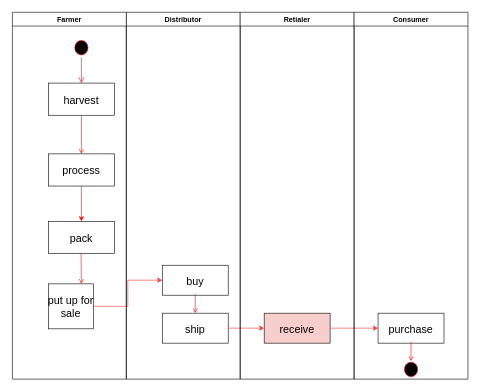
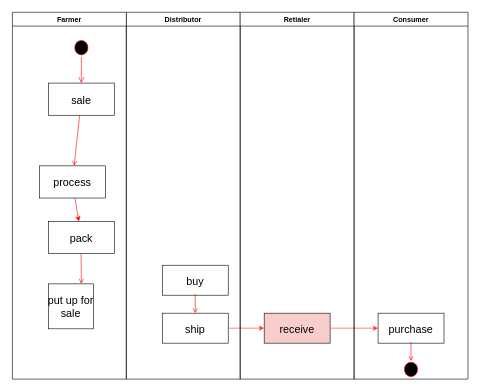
  <mxCell id="0" />
  <mxCell id="1" parent="0" />
  <mxCell id="2" value="Distributor" style="swimlane;whiteSpace=wrap" vertex="1" parent="1"><mxGeometry x="210" y="20" width="190" height="612" as="geometry"><mxRectangle x="130" y="128" width="70" height="23" as="alternateBounds" /></mxGeometry></mxCell>
  <mxCell id="3" value="buy" style="fontSize=18;" vertex="1" parent="2"><mxGeometry x="60" y="422" width="110" height="50" as="geometry" /></mxCell>
  <mxCell id="4" value="ship" style="fontSize=18;" vertex="1" parent="2"><mxGeometry x="60" y="502" width="110" height="50" as="geometry" /></mxCell>
- <mxCell id="5" style="edgeStyle=orthogonalEdgeStyle;rounded=0;orthogonalLoop=1;jettySize=auto;html=1;exitX=1;exitY=0.5;exitDx=0;exitDy=0;entryX=0;entryY=0.5;entryDx=0;entryDy=0;fillColor=#FF4517;strokeColor=#FF3333;" edge="1" parent="1" source="20" target="3"><mxGeometry relative="1" as="geometry" /></mxCell>
  <mxCell id="6" value="" style="endArrow=open;strokeColor=#FF0000;endFill=1;rounded=0" edge="1" parent="1"><mxGeometry relative="1" as="geometry"><mxPoint x="325" y="490" as="sourcePoint" /><mxPoint x="325" y="522" as="targetPoint" /></mxGeometry></mxCell>
  <mxCell id="7" value="receive" style="fontSize=18;fillColor=#f8cecc;" vertex="1" parent="1"><mxGeometry x="440" y="522" width="110" height="50" as="geometry" /></mxCell>
  <mxCell id="8" style="edgeStyle=orthogonalEdgeStyle;rounded=0;orthogonalLoop=1;jettySize=auto;html=1;exitX=1;exitY=0.5;exitDx=0;exitDy=0;entryX=0;entryY=0.5;entryDx=0;entryDy=0;fillColor=#FF4517;strokeColor=#FF3333;" edge="1" parent="1" source="4"><mxGeometry relative="1" as="geometry"><mxPoint x="360" y="547" as="sourcePoint" /><mxPoint x="440" y="547" as="targetPoint" /></mxGeometry></mxCell>
  <mxCell id="9" value="purchase" style="fontSize=18;" vertex="1" parent="1"><mxGeometry x="630" y="522" width="110" height="50" as="geometry" /></mxCell>
  <mxCell id="10" style="edgeStyle=orthogonalEdgeStyle;rounded=0;orthogonalLoop=1;jettySize=auto;html=1;exitX=1;exitY=0.5;exitDx=0;exitDy=0;entryX=0;entryY=0.5;entryDx=0;entryDy=0;fillColor=#FF4517;strokeColor=#FF3333;" edge="1" parent="1" source="7"><mxGeometry relative="1" as="geometry"><mxPoint x="570" y="547" as="sourcePoint" /><mxPoint x="630" y="547" as="targetPoint" /></mxGeometry></mxCell>
  <mxCell id="11" value="" style="group;fontSize=16;" vertex="1" connectable="0" parent="1"><mxGeometry x="20" y="20" width="760" height="612" as="geometry" /></mxCell>
  <mxCell id="12" value="Farmer" style="swimlane;whiteSpace=wrap" parent="11" vertex="1"><mxGeometry width="190" height="612" as="geometry"><mxRectangle x="130" y="128" width="70" height="23" as="alternateBounds" /></mxGeometry></mxCell>
  <mxCell id="13" value="" style="ellipse;shape=startState;fillColor=#000000;strokeColor=#ff0000;" parent="12" vertex="1"><mxGeometry x="100" y="42.947" width="30" height="32.211" as="geometry" /></mxCell>
  <mxCell id="14" value="" style="edgeStyle=elbowEdgeStyle;elbow=horizontal;verticalAlign=bottom;endArrow=open;endSize=8;strokeColor=#FF0000;endFill=1;rounded=0" parent="12" source="13" target="15" edge="1"><mxGeometry x="100" y="42.947" as="geometry"><mxPoint x="115" y="118.105" as="targetPoint" /></mxGeometry></mxCell>
- <mxCell id="15" value="harvest" style="fontSize=18;" parent="12" vertex="1"><mxGeometry x="60" y="118.105" width="110" height="53.684" as="geometry" /></mxCell>
- <mxCell id="16" value="process" style="fontSize=18;" parent="12" vertex="1"><mxGeometry x="60" y="236.211" width="110" height="53.684" as="geometry" /></mxCell>
+ <mxCell id="15" value="sale" style="fontSize=18;" parent="12" vertex="1"><mxGeometry x="60" y="118.105" width="110" height="53.684" as="geometry" /></mxCell>
+ <mxCell id="16" value="process" style="fontSize=18;" parent="12" vertex="1"><mxGeometry x="45" y="256.211" width="110" height="53.684" as="geometry" /></mxCell>
  <mxCell id="17" value="" style="endArrow=open;strokeColor=#FF0000;endFill=1;rounded=0" parent="12" source="15" target="16" edge="1"><mxGeometry relative="1" as="geometry" /></mxCell>
  <mxCell id="18" value="pack" style="fontSize=18;" parent="12" vertex="1"><mxGeometry x="60" y="348.947" width="110" height="53.684" as="geometry" /></mxCell>
  <mxCell id="19" value="" style="endArrow=classic;strokeColor=#FF0000;endFill=1;rounded=0;" parent="12" source="16" target="18" edge="1"><mxGeometry relative="1" as="geometry" /></mxCell>
  <mxCell id="20" value="put up for &#10;sale" style="fontSize=18;" vertex="1" parent="12"><mxGeometry x="60" y="453.095" width="75" height="75" as="geometry" /></mxCell>
  <mxCell id="21" value="" style="endArrow=open;strokeColor=#FF0000;endFill=1;rounded=0" edge="1" parent="12"><mxGeometry relative="1" as="geometry"><mxPoint x="114.5" y="402.632" as="sourcePoint" /><mxPoint x="115" y="453.095" as="targetPoint" /></mxGeometry></mxCell>
  <mxCell id="22" value="Retialer" style="swimlane;whiteSpace=wrap" vertex="1" parent="11"><mxGeometry x="380" width="190" height="612" as="geometry"><mxRectangle x="130" y="128" width="70" height="23" as="alternateBounds" /></mxGeometry></mxCell>
  <mxCell id="23" value="Consumer" style="swimlane;whiteSpace=wrap" vertex="1" parent="11"><mxGeometry x="570" width="190" height="612" as="geometry"><mxRectangle x="130" y="128" width="70" height="23" as="alternateBounds" /></mxGeometry></mxCell>
  <mxCell id="24" value="" style="ellipse;shape=startState;fillColor=#000000;strokeColor=#ff0000;" vertex="1" parent="23"><mxGeometry x="80" y="579.787" width="30" height="32.211" as="geometry" /></mxCell>
  <mxCell id="25" value="" style="endArrow=open;strokeColor=#FF0000;endFill=1;rounded=0" edge="1" parent="1"><mxGeometry relative="1" as="geometry"><mxPoint x="685" y="570" as="sourcePoint" /><mxPoint x="685" y="602" as="targetPoint" /></mxGeometry></mxCell>
